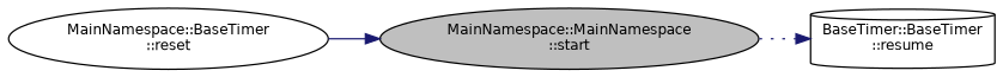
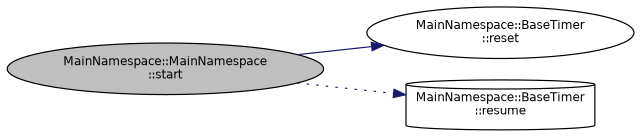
  digraph {
    rankdir=LR
    node [color=black fillcolor=white fontname=Helvetica fontsize=10 shape=ellipse style=filled]
    edge [color=midnightblue fontname=Helvetica fontsize=10 labelfontname=Helvetica labelfontsize=10]
    n1 [fillcolor=grey75 fontcolor=black height=0.2 label="MainNamespace::MainNamespace\l::start" width=0.4]
    n2 [height=0.2 label="MainNamespace::BaseTimer\l::reset" width=0.4]
-   n3 [height=0.2 label="BaseTimer::BaseTimer\l::resume" shape=cylinder width=0.4]
-   n2 -> n1 [style=solid]
+   n3 [height=0.2 label="MainNamespace::BaseTimer\l::resume" shape=cylinder width=0.4]
+   n1 -> n2 [style=solid]
    n1 -> n3 [style=dotted]
  }
